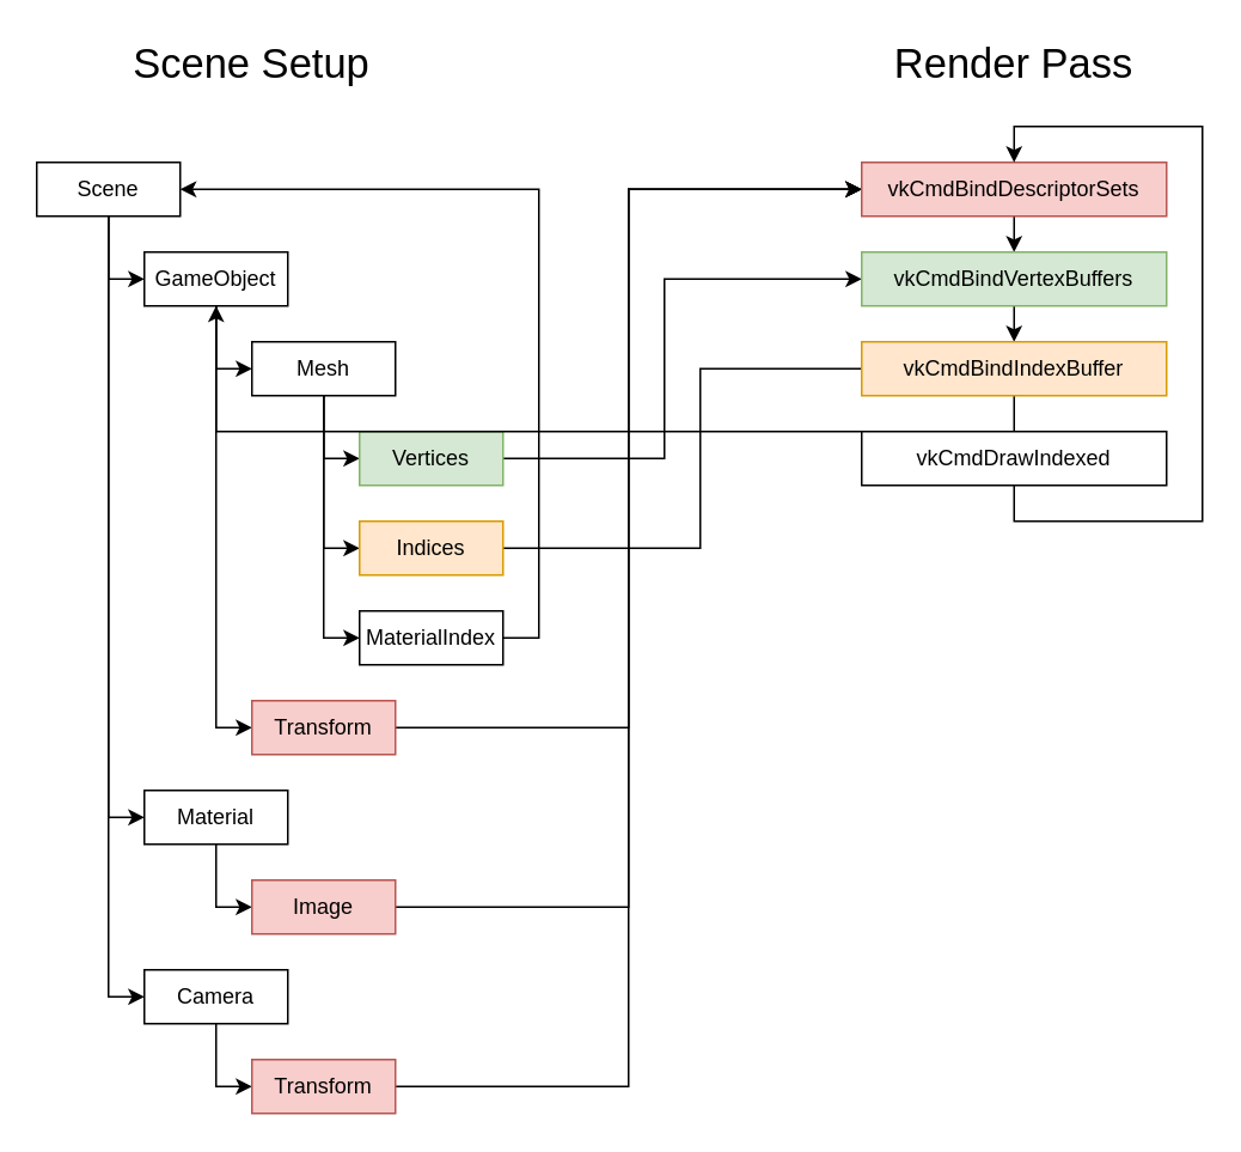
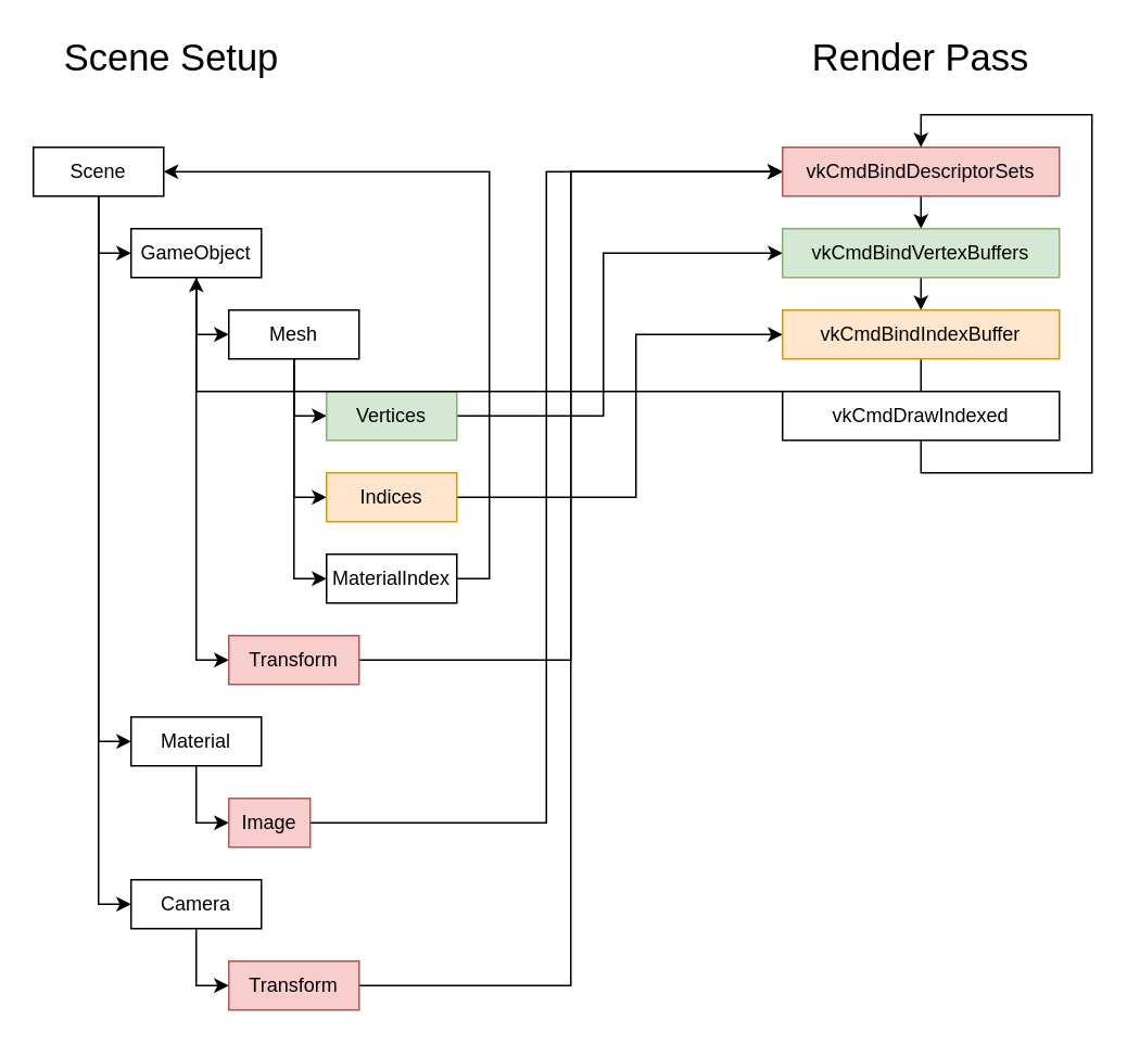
  <mxCell id="0" />
  <mxCell id="1" parent="0" />
  <mxCell id="2" style="edgeStyle=orthogonalEdgeStyle;rounded=0;orthogonalLoop=1;jettySize=auto;html=1;exitX=0.5;exitY=1;exitDx=0;exitDy=0;entryX=0;entryY=0.5;entryDx=0;entryDy=0;" edge="1" parent="1" source="5" target="8"><mxGeometry relative="1" as="geometry" /></mxCell>
  <mxCell id="3" style="edgeStyle=orthogonalEdgeStyle;rounded=0;orthogonalLoop=1;jettySize=auto;html=1;exitX=0.5;exitY=1;exitDx=0;exitDy=0;entryX=0;entryY=0.5;entryDx=0;entryDy=0;" edge="1" parent="1" source="5" target="14"><mxGeometry relative="1" as="geometry" /></mxCell>
  <mxCell id="4" style="edgeStyle=orthogonalEdgeStyle;rounded=0;orthogonalLoop=1;jettySize=auto;html=1;exitX=0.5;exitY=1;exitDx=0;exitDy=0;entryX=0;entryY=0.5;entryDx=0;entryDy=0;" edge="1" parent="1" source="5" target="24"><mxGeometry relative="1" as="geometry" /></mxCell>
  <mxCell id="5" value="&lt;div&gt;Scene&lt;/div&gt;" style="rounded=0;whiteSpace=wrap;html=1;" vertex="1" parent="1"><mxGeometry x="20" y="90" width="80" height="30" as="geometry" /></mxCell>
  <mxCell id="6" style="edgeStyle=orthogonalEdgeStyle;rounded=0;orthogonalLoop=1;jettySize=auto;html=1;exitX=0.5;exitY=1;exitDx=0;exitDy=0;entryX=0;entryY=0.5;entryDx=0;entryDy=0;" edge="1" parent="1" source="8" target="12"><mxGeometry relative="1" as="geometry" /></mxCell>
  <mxCell id="7" style="edgeStyle=orthogonalEdgeStyle;rounded=0;orthogonalLoop=1;jettySize=auto;html=1;exitX=0.5;exitY=1;exitDx=0;exitDy=0;entryX=0;entryY=0.5;entryDx=0;entryDy=0;" edge="1" parent="1" source="8" target="22"><mxGeometry relative="1" as="geometry" /></mxCell>
  <mxCell id="8" value="&lt;div&gt;GameObject&lt;/div&gt;" style="rounded=0;whiteSpace=wrap;html=1;" vertex="1" parent="1"><mxGeometry x="80" y="140" width="80" height="30" as="geometry" /></mxCell>
  <mxCell id="9" style="edgeStyle=orthogonalEdgeStyle;rounded=0;orthogonalLoop=1;jettySize=auto;html=1;exitX=0.5;exitY=1;exitDx=0;exitDy=0;entryX=0;entryY=0.5;entryDx=0;entryDy=0;" edge="1" parent="1" source="12" target="18"><mxGeometry relative="1" as="geometry" /></mxCell>
  <mxCell id="10" style="edgeStyle=orthogonalEdgeStyle;rounded=0;orthogonalLoop=1;jettySize=auto;html=1;exitX=0.5;exitY=1;exitDx=0;exitDy=0;entryX=0;entryY=0.5;entryDx=0;entryDy=0;" edge="1" parent="1" source="12" target="20"><mxGeometry relative="1" as="geometry" /></mxCell>
  <mxCell id="11" style="edgeStyle=orthogonalEdgeStyle;rounded=0;orthogonalLoop=1;jettySize=auto;html=1;exitX=0.5;exitY=1;exitDx=0;exitDy=0;entryX=0;entryY=0.5;entryDx=0;entryDy=0;" edge="1" parent="1" source="12" target="26"><mxGeometry relative="1" as="geometry" /></mxCell>
  <mxCell id="12" value="&lt;div&gt;Mesh&lt;/div&gt;" style="rounded=0;whiteSpace=wrap;html=1;" vertex="1" parent="1"><mxGeometry x="140" y="190" width="80" height="30" as="geometry" /></mxCell>
  <mxCell id="13" style="edgeStyle=orthogonalEdgeStyle;rounded=0;orthogonalLoop=1;jettySize=auto;html=1;exitX=0.5;exitY=1;exitDx=0;exitDy=0;entryX=0;entryY=0.5;entryDx=0;entryDy=0;" edge="1" parent="1" source="14" target="16"><mxGeometry relative="1" as="geometry" /></mxCell>
  <mxCell id="14" value="&lt;div&gt;Material&lt;/div&gt;" style="rounded=0;whiteSpace=wrap;html=1;" vertex="1" parent="1"><mxGeometry x="80" y="440" width="80" height="30" as="geometry" /></mxCell>
  <mxCell id="15" style="edgeStyle=orthogonalEdgeStyle;rounded=0;orthogonalLoop=1;jettySize=auto;html=1;exitX=1;exitY=0.5;exitDx=0;exitDy=0;entryX=0;entryY=0.5;entryDx=0;entryDy=0;fontSize=23;" edge="1" parent="1" source="16" target="30"><mxGeometry relative="1" as="geometry" /></mxCell>
- <mxCell id="16" value="&lt;div&gt;Image&lt;/div&gt;" style="rounded=0;whiteSpace=wrap;html=1;fillColor=#f8cecc;strokeColor=#b85450;" vertex="1" parent="1"><mxGeometry x="140" y="490" width="80" height="30" as="geometry" /></mxCell>
+ <mxCell id="16" value="&lt;div&gt;Image&lt;/div&gt;" style="rounded=0;whiteSpace=wrap;html=1;fillColor=#f8cecc;strokeColor=#b85450;" vertex="1" parent="1"><mxGeometry x="140" y="490" width="50" height="30" as="geometry" /></mxCell>
  <mxCell id="17" style="edgeStyle=orthogonalEdgeStyle;rounded=0;orthogonalLoop=1;jettySize=auto;html=1;exitX=1;exitY=0.5;exitDx=0;exitDy=0;entryX=0;entryY=0.5;entryDx=0;entryDy=0;fontSize=23;" edge="1" parent="1" source="18" target="32"><mxGeometry relative="1" as="geometry"><Array as="points"><mxPoint x="370" y="255" /><mxPoint x="370" y="155" /></Array></mxGeometry></mxCell>
  <mxCell id="18" value="&lt;div&gt;Vertices&lt;/div&gt;" style="rounded=0;whiteSpace=wrap;html=1;fillColor=#d5e8d4;strokeColor=#82b366;" vertex="1" parent="1"><mxGeometry x="200" y="240" width="80" height="30" as="geometry" /></mxCell>
- <mxCell id="19" style="edgeStyle=orthogonalEdgeStyle;rounded=0;orthogonalLoop=1;jettySize=auto;html=1;exitX=1;exitY=0.5;exitDx=0;exitDy=0;entryX=0;entryY=0.5;entryDx=0;entryDy=0;fontSize=23;endArrow=none;" edge="1" parent="1" source="20" target="34"><mxGeometry relative="1" as="geometry"><Array as="points"><mxPoint x="390" y="305" /><mxPoint x="390" y="205" /></Array></mxGeometry></mxCell>
+ <mxCell id="19" style="edgeStyle=orthogonalEdgeStyle;rounded=0;orthogonalLoop=1;jettySize=auto;html=1;exitX=1;exitY=0.5;exitDx=0;exitDy=0;entryX=0;entryY=0.5;entryDx=0;entryDy=0;fontSize=23;" edge="1" parent="1" source="20" target="34"><mxGeometry relative="1" as="geometry"><Array as="points"><mxPoint x="390" y="305" /><mxPoint x="390" y="205" /></Array></mxGeometry></mxCell>
  <mxCell id="20" value="&lt;div&gt;Indices&lt;/div&gt;" style="rounded=0;whiteSpace=wrap;html=1;fillColor=#ffe6cc;strokeColor=#d79b00;" vertex="1" parent="1"><mxGeometry x="200" y="290" width="80" height="30" as="geometry" /></mxCell>
  <mxCell id="21" style="edgeStyle=orthogonalEdgeStyle;rounded=0;orthogonalLoop=1;jettySize=auto;html=1;exitX=1;exitY=0.5;exitDx=0;exitDy=0;entryX=0;entryY=0.5;entryDx=0;entryDy=0;fontSize=23;" edge="1" parent="1" source="22" target="30"><mxGeometry relative="1" as="geometry" /></mxCell>
  <mxCell id="22" value="&lt;div&gt;Transform&lt;/div&gt;" style="rounded=0;whiteSpace=wrap;html=1;fillColor=#f8cecc;strokeColor=#b85450;" vertex="1" parent="1"><mxGeometry x="140" y="390" width="80" height="30" as="geometry" /></mxCell>
  <mxCell id="23" style="edgeStyle=orthogonalEdgeStyle;rounded=0;orthogonalLoop=1;jettySize=auto;html=1;exitX=0.5;exitY=1;exitDx=0;exitDy=0;entryX=0;entryY=0.5;entryDx=0;entryDy=0;" edge="1" parent="1" source="24" target="28"><mxGeometry relative="1" as="geometry" /></mxCell>
  <mxCell id="24" value="&lt;div&gt;Camera&lt;/div&gt;" style="rounded=0;whiteSpace=wrap;html=1;" vertex="1" parent="1"><mxGeometry x="80" y="540" width="80" height="30" as="geometry" /></mxCell>
  <mxCell id="25" style="edgeStyle=orthogonalEdgeStyle;rounded=0;orthogonalLoop=1;jettySize=auto;html=1;exitX=1;exitY=0.5;exitDx=0;exitDy=0;entryX=1;entryY=0.5;entryDx=0;entryDy=0;" edge="1" parent="1" source="26" target="5"><mxGeometry relative="1" as="geometry" /></mxCell>
  <mxCell id="26" value="&lt;div&gt;MaterialIndex&lt;/div&gt;" style="rounded=0;whiteSpace=wrap;html=1;" vertex="1" parent="1"><mxGeometry x="200" y="340" width="80" height="30" as="geometry" /></mxCell>
  <mxCell id="27" style="edgeStyle=orthogonalEdgeStyle;rounded=0;orthogonalLoop=1;jettySize=auto;html=1;exitX=1;exitY=0.5;exitDx=0;exitDy=0;entryX=0;entryY=0.5;entryDx=0;entryDy=0;fontSize=23;" edge="1" parent="1" source="28" target="30"><mxGeometry relative="1" as="geometry" /></mxCell>
  <mxCell id="28" value="&lt;div&gt;Transform&lt;/div&gt;" style="rounded=0;whiteSpace=wrap;html=1;fillColor=#f8cecc;strokeColor=#b85450;" vertex="1" parent="1"><mxGeometry x="140" y="590" width="80" height="30" as="geometry" /></mxCell>
  <mxCell id="29" style="edgeStyle=orthogonalEdgeStyle;rounded=0;orthogonalLoop=1;jettySize=auto;html=1;exitX=0.5;exitY=1;exitDx=0;exitDy=0;entryX=0.5;entryY=0;entryDx=0;entryDy=0;fontSize=23;" edge="1" parent="1" source="30" target="32"><mxGeometry relative="1" as="geometry" /></mxCell>
  <mxCell id="30" value="&lt;div data-darkreader-inline-border=&quot;&quot; style=&quot;border-color: var(--darkreader-border--border-color); --darkreader-inline-border:var(--darkreader-border--darkreader-border--border-color);&quot;&gt;vkCmdBindDescriptorSets&lt;/div&gt;" style="rounded=0;whiteSpace=wrap;html=1;fillColor=#f8cecc;strokeColor=#b85450;" vertex="1" parent="1"><mxGeometry x="480" y="90" width="170" height="30" as="geometry" /></mxCell>
  <mxCell id="31" style="edgeStyle=orthogonalEdgeStyle;rounded=0;orthogonalLoop=1;jettySize=auto;html=1;exitX=0.5;exitY=1;exitDx=0;exitDy=0;entryX=0.5;entryY=0;entryDx=0;entryDy=0;fontSize=23;" edge="1" parent="1" source="32" target="34"><mxGeometry relative="1" as="geometry" /></mxCell>
  <mxCell id="32" value="&lt;div data-darkreader-inline-border=&quot;&quot; style=&quot;border-color: var(--darkreader-border--border-color); --darkreader-inline-border:var(--darkreader-border--darkreader-border--border-color);&quot;&gt;vkCmdBindVertexBuffers&lt;/div&gt;" style="rounded=0;whiteSpace=wrap;html=1;fillColor=#d5e8d4;strokeColor=#82b366;" vertex="1" parent="1"><mxGeometry x="480" y="140" width="170" height="30" as="geometry" /></mxCell>
  <mxCell id="33" style="edgeStyle=orthogonalEdgeStyle;rounded=0;orthogonalLoop=1;jettySize=auto;html=1;exitX=0.5;exitY=1;exitDx=0;exitDy=0;fontSize=23;" edge="1" parent="1" source="34" target="8"><mxGeometry relative="1" as="geometry" /></mxCell>
  <mxCell id="34" value="vkCmdBindIndexBuffer" style="rounded=0;whiteSpace=wrap;html=1;fillColor=#ffe6cc;strokeColor=#d79b00;" vertex="1" parent="1"><mxGeometry x="480" y="190" width="170" height="30" as="geometry" /></mxCell>
  <mxCell id="35" value="&lt;font style=&quot;font-size: 23px;&quot;&gt;Render Pass&lt;/font&gt;" style="text;html=1;strokeColor=none;fillColor=none;align=center;verticalAlign=middle;whiteSpace=wrap;rounded=0;" vertex="1" parent="1"><mxGeometry x="480" y="20" width="170" height="30" as="geometry" /></mxCell>
- <mxCell id="36" value="&lt;font style=&quot;font-size: 23px;&quot;&gt;Scene Setup&lt;/font&gt;" style="text;html=1;strokeColor=none;fillColor=none;align=center;verticalAlign=middle;whiteSpace=wrap;rounded=0;" vertex="1" parent="1"><mxGeometry x="55" y="20" width="170" height="30" as="geometry" /></mxCell>
+ <mxCell id="36" value="&lt;font style=&quot;font-size: 23px;&quot;&gt;Scene Setup&lt;/font&gt;" style="text;html=1;strokeColor=none;fillColor=none;align=center;verticalAlign=middle;whiteSpace=wrap;rounded=0;" vertex="1" parent="1"><mxGeometry x="20" y="20" width="170" height="30" as="geometry" /></mxCell>
  <mxCell id="37" style="edgeStyle=orthogonalEdgeStyle;rounded=0;orthogonalLoop=1;jettySize=auto;html=1;exitX=0.5;exitY=1;exitDx=0;exitDy=0;entryX=0.5;entryY=0;entryDx=0;entryDy=0;fontSize=23;" edge="1" parent="1" source="38" target="30"><mxGeometry relative="1" as="geometry"><Array as="points"><mxPoint x="565" y="290" /><mxPoint x="670" y="290" /><mxPoint x="670" y="70" /><mxPoint x="565" y="70" /></Array></mxGeometry></mxCell>
  <mxCell id="38" value="vkCmdDrawIndexed" style="rounded=0;whiteSpace=wrap;html=1;" vertex="1" parent="1"><mxGeometry x="480" y="240" width="170" height="30" as="geometry" /></mxCell>
